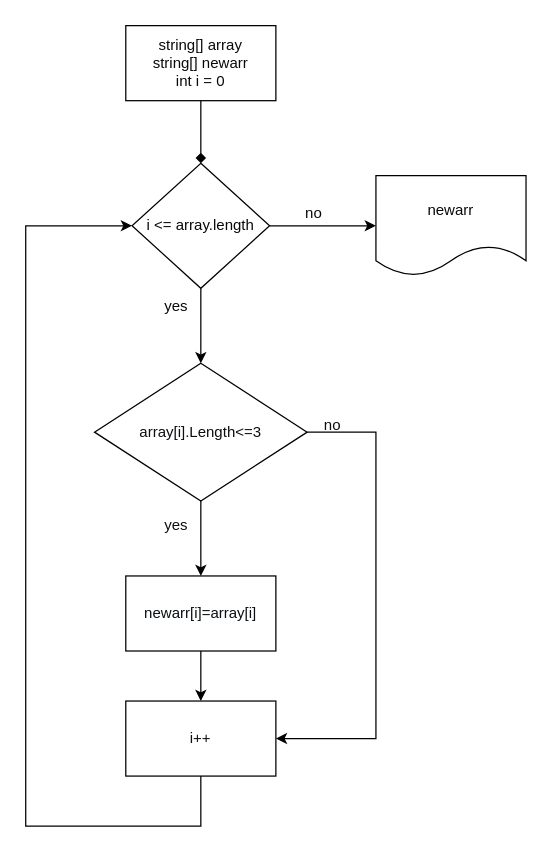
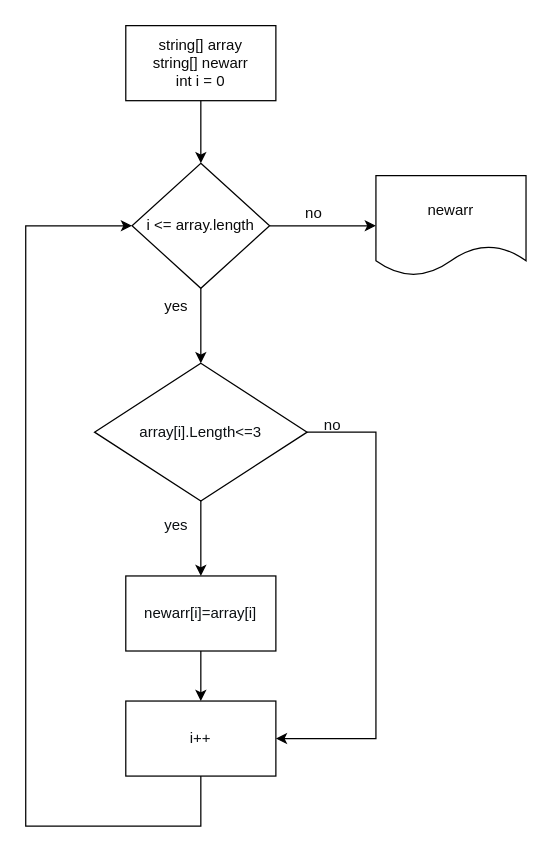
  <mxCell id="0" />
  <mxCell id="1" parent="0" />
- <mxCell id="2" value="" style="edgeStyle=orthogonalEdgeStyle;rounded=0;orthogonalLoop=1;jettySize=auto;html=1;fontColor=#0A0A0A;endArrow=diamond;" edge="1" parent="1" source="3" target="6"><mxGeometry relative="1" as="geometry" /></mxCell>
+ <mxCell id="2" value="" style="edgeStyle=orthogonalEdgeStyle;rounded=0;orthogonalLoop=1;jettySize=auto;html=1;fontColor=#0A0A0A;" edge="1" parent="1" source="3" target="6"><mxGeometry relative="1" as="geometry" /></mxCell>
  <mxCell id="3" value="string[] array&lt;br&gt;string[] newarr&lt;br&gt;int i = 0" style="rounded=0;whiteSpace=wrap;html=1;fontColor=#0A0A0A;" vertex="1" parent="1"><mxGeometry x="100" y="20" width="120" height="60" as="geometry" /></mxCell>
  <mxCell id="4" value="" style="edgeStyle=orthogonalEdgeStyle;rounded=0;orthogonalLoop=1;jettySize=auto;html=1;fontColor=#0A0A0A;" edge="1" parent="1" source="6" target="7"><mxGeometry relative="1" as="geometry" /></mxCell>
  <mxCell id="5" value="" style="edgeStyle=orthogonalEdgeStyle;rounded=0;orthogonalLoop=1;jettySize=auto;html=1;fontColor=#0A0A0A;" edge="1" parent="1" source="6" target="11"><mxGeometry relative="1" as="geometry" /></mxCell>
  <mxCell id="6" value="i &amp;lt;= array.length" style="rhombus;whiteSpace=wrap;html=1;fontColor=#0A0A0A;" vertex="1" parent="1"><mxGeometry x="105" y="130" width="110" height="100" as="geometry" /></mxCell>
  <mxCell id="7" value="newarr" style="shape=document;whiteSpace=wrap;html=1;boundedLbl=1;fontColor=#0A0A0A;" vertex="1" parent="1"><mxGeometry x="300" y="140" width="120" height="80" as="geometry" /></mxCell>
  <mxCell id="8" value="no" style="text;html=1;align=center;verticalAlign=middle;resizable=0;points=[];autosize=1;strokeColor=none;fillColor=none;fontColor=#0A0A0A;" vertex="1" parent="1"><mxGeometry x="230" y="155" width="40" height="30" as="geometry" /></mxCell>
  <mxCell id="9" value="" style="edgeStyle=orthogonalEdgeStyle;rounded=0;orthogonalLoop=1;jettySize=auto;html=1;fontColor=#0B0F12;" edge="1" parent="1" source="11" target="15"><mxGeometry relative="1" as="geometry" /></mxCell>
  <mxCell id="10" style="edgeStyle=orthogonalEdgeStyle;rounded=0;orthogonalLoop=1;jettySize=auto;html=1;exitX=1;exitY=0.5;exitDx=0;exitDy=0;entryX=1;entryY=0.5;entryDx=0;entryDy=0;fontColor=#0B0F12;" edge="1" parent="1" source="11" target="17"><mxGeometry relative="1" as="geometry"><Array as="points"><mxPoint x="300" y="345" /><mxPoint x="300" y="590" /></Array></mxGeometry></mxCell>
  <mxCell id="11" value="&lt;font color=&quot;#0b0f12&quot;&gt;array[i].Length&amp;lt;=3&lt;/font&gt;" style="rhombus;whiteSpace=wrap;html=1;fontColor=#0A0A0A;" vertex="1" parent="1"><mxGeometry x="75" y="290" width="170" height="110" as="geometry" /></mxCell>
  <mxCell id="12" value="yes" style="text;html=1;align=center;verticalAlign=middle;resizable=0;points=[];autosize=1;strokeColor=none;fillColor=none;fontColor=#0A0A0A;" vertex="1" parent="1"><mxGeometry x="120" y="230" width="40" height="30" as="geometry" /></mxCell>
  <mxCell id="13" style="edgeStyle=orthogonalEdgeStyle;rounded=0;orthogonalLoop=1;jettySize=auto;html=1;fontColor=#0B0F12;entryX=0;entryY=0.5;entryDx=0;entryDy=0;exitX=0.5;exitY=1;exitDx=0;exitDy=0;" edge="1" parent="1" source="17" target="6"><mxGeometry relative="1" as="geometry"><mxPoint x="0" y="330" as="targetPoint" /><Array as="points"><mxPoint x="160" y="660" /><mxPoint x="20" y="660" /><mxPoint x="20" y="180" /></Array></mxGeometry></mxCell>
  <mxCell id="14" value="" style="edgeStyle=orthogonalEdgeStyle;rounded=0;orthogonalLoop=1;jettySize=auto;html=1;fontColor=#0B0F12;" edge="1" parent="1" source="15" target="17"><mxGeometry relative="1" as="geometry" /></mxCell>
  <mxCell id="15" value="newarr[i]=array[i]" style="rounded=0;whiteSpace=wrap;html=1;fontColor=#0B0F12;" vertex="1" parent="1"><mxGeometry x="100" y="460" width="120" height="60" as="geometry" /></mxCell>
  <mxCell id="16" value="yes" style="text;html=1;align=center;verticalAlign=middle;resizable=0;points=[];autosize=1;strokeColor=none;fillColor=none;fontColor=#0B0F12;" vertex="1" parent="1"><mxGeometry x="120" y="405" width="40" height="30" as="geometry" /></mxCell>
  <mxCell id="17" value="i++" style="rounded=0;whiteSpace=wrap;html=1;fontColor=#0B0F12;" vertex="1" parent="1"><mxGeometry x="100" y="560" width="120" height="60" as="geometry" /></mxCell>
  <mxCell id="18" value="no" style="text;html=1;align=center;verticalAlign=middle;resizable=0;points=[];autosize=1;strokeColor=none;fillColor=none;fontColor=#0B0F12;" vertex="1" parent="1"><mxGeometry x="245" y="325" width="40" height="30" as="geometry" /></mxCell>
